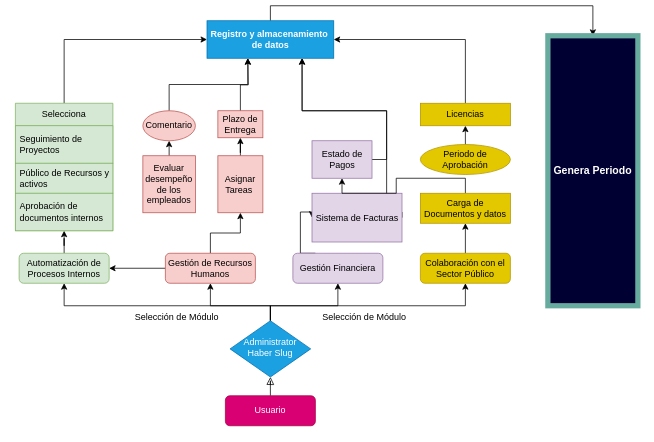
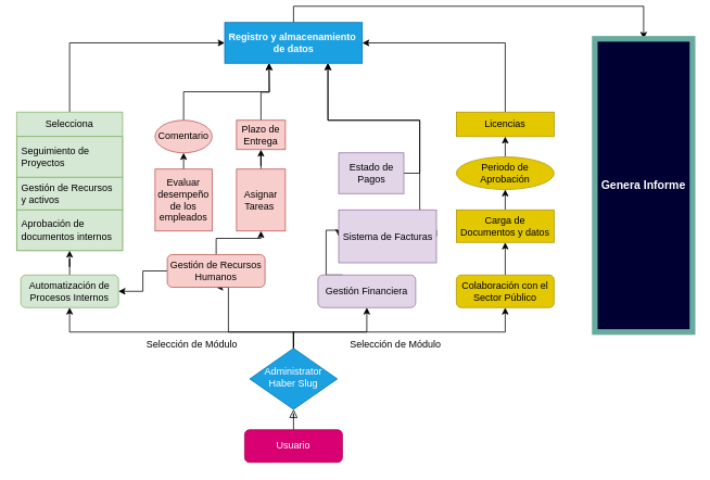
  <mxCell id="0" />
  <mxCell id="1" parent="0" />
  <mxCell id="2" value="" style="rounded=0;html=1;jettySize=auto;orthogonalLoop=1;fontSize=11;endArrow=block;endFill=0;endSize=8;strokeWidth=1;shadow=0;labelBackgroundColor=none;edgeStyle=orthogonalEdgeStyle;" parent="1" source="3" target="8" edge="1"><mxGeometry relative="1" as="geometry" /></mxCell>
  <mxCell id="3" value="Usuario" style="rounded=1;whiteSpace=wrap;html=1;fontSize=12;glass=0;strokeWidth=1;shadow=0;fillColor=#d80073;strokeColor=#A50040;fontColor=#ffffff;" parent="1" vertex="1"><mxGeometry x="300" y="520" width="120" height="40" as="geometry" /></mxCell>
  <mxCell id="4" style="edgeStyle=orthogonalEdgeStyle;rounded=0;orthogonalLoop=1;jettySize=auto;html=1;entryX=0.5;entryY=1;entryDx=0;entryDy=0;" edge="1" parent="1" source="8" target="10"><mxGeometry relative="1" as="geometry"><Array as="points"><mxPoint x="360" y="400" /><mxPoint x="85" y="400" /></Array></mxGeometry></mxCell>
  <mxCell id="5" style="edgeStyle=orthogonalEdgeStyle;rounded=0;orthogonalLoop=1;jettySize=auto;html=1;exitX=0.5;exitY=0;exitDx=0;exitDy=0;entryX=0.5;entryY=1;entryDx=0;entryDy=0;" edge="1" parent="1" source="8" target="17"><mxGeometry relative="1" as="geometry"><Array as="points"><mxPoint x="360" y="400" /><mxPoint x="620" y="400" /></Array></mxGeometry></mxCell>
  <mxCell id="6" style="edgeStyle=orthogonalEdgeStyle;rounded=0;orthogonalLoop=1;jettySize=auto;html=1;exitX=0.5;exitY=0;exitDx=0;exitDy=0;entryX=0.5;entryY=1;entryDx=0;entryDy=0;" edge="1" parent="1" source="8" target="13"><mxGeometry relative="1" as="geometry"><Array as="points"><mxPoint x="360" y="400" /><mxPoint x="280" y="400" /></Array></mxGeometry></mxCell>
  <mxCell id="7" style="edgeStyle=orthogonalEdgeStyle;rounded=0;orthogonalLoop=1;jettySize=auto;html=1;exitX=0.5;exitY=0;exitDx=0;exitDy=0;entryX=0.5;entryY=1;entryDx=0;entryDy=0;" edge="1" parent="1" source="8" target="15"><mxGeometry relative="1" as="geometry"><Array as="points"><mxPoint x="360" y="400" /><mxPoint x="450" y="400" /></Array></mxGeometry></mxCell>
  <mxCell id="8" value="Administrator Haber Slug" style="rhombus;whiteSpace=wrap;html=1;shadow=0;fontFamily=Helvetica;fontSize=12;align=center;strokeWidth=1;spacing=6;spacingTop=-4;fillColor=#1ba1e2;fontColor=#ffffff;strokeColor=#006EAF;" parent="1" vertex="1"><mxGeometry x="306.25" y="420" width="107.5" height="75" as="geometry" /></mxCell>
  <mxCell id="9" value="" style="edgeStyle=orthogonalEdgeStyle;rounded=0;orthogonalLoop=1;jettySize=auto;html=1;entryX=0.5;entryY=1;entryDx=0;entryDy=0;entryPerimeter=0;" edge="1" parent="1" source="10" target="32"><mxGeometry relative="1" as="geometry"><mxPoint x="85" y="310" as="targetPoint" /></mxGeometry></mxCell>
  <mxCell id="10" value="Automatización de Procesos Internos" style="rounded=1;whiteSpace=wrap;html=1;fontSize=12;glass=0;strokeWidth=1;shadow=0;fillColor=#d5e8d4;strokeColor=#82b366;" parent="1" vertex="1"><mxGeometry x="25" y="330" width="120" height="40" as="geometry" /></mxCell>
  <mxCell id="11" value="" style="edgeStyle=orthogonalEdgeStyle;rounded=0;orthogonalLoop=1;jettySize=auto;html=1;" edge="1" parent="1" source="13" target="10"><mxGeometry relative="1" as="geometry" /></mxCell>
  <mxCell id="12" style="edgeStyle=orthogonalEdgeStyle;rounded=0;orthogonalLoop=1;jettySize=auto;html=1;exitX=0.5;exitY=0;exitDx=0;exitDy=0;entryX=0.5;entryY=1;entryDx=0;entryDy=0;" edge="1" parent="1" source="13" target="23"><mxGeometry relative="1" as="geometry" /></mxCell>
- <mxCell id="13" value="Gestión de Recursos Humanos" style="rounded=1;whiteSpace=wrap;html=1;fontSize=12;glass=0;strokeWidth=1;shadow=0;fillColor=#f8cecc;strokeColor=#b85450;" vertex="1" parent="1"><mxGeometry x="220" y="330" width="120" height="40" as="geometry" /></mxCell>
+ <mxCell id="13" value="Gestión de Recursos Humanos" style="rounded=1;whiteSpace=wrap;html=1;fontSize=12;glass=0;strokeWidth=1;shadow=0;fillColor=#f8cecc;strokeColor=#b85450;" vertex="1" parent="1"><mxGeometry x="205" y="305" width="120" height="40" as="geometry" /></mxCell>
  <mxCell id="14" style="edgeStyle=orthogonalEdgeStyle;rounded=0;orthogonalLoop=1;jettySize=auto;html=1;exitX=0.25;exitY=0;exitDx=0;exitDy=0;entryX=0;entryY=0.5;entryDx=0;entryDy=0;" edge="1" parent="1" source="15" target="36"><mxGeometry relative="1" as="geometry"><Array as="points"><mxPoint x="400" y="330" /><mxPoint x="400" y="275" /></Array></mxGeometry></mxCell>
  <mxCell id="15" value="Gestión Financiera" style="rounded=1;whiteSpace=wrap;html=1;fontSize=12;glass=0;strokeWidth=1;shadow=0;fillColor=#e1d5e7;strokeColor=#9673a6;" vertex="1" parent="1"><mxGeometry x="390" y="330" width="120" height="40" as="geometry" /></mxCell>
  <mxCell id="16" style="edgeStyle=orthogonalEdgeStyle;rounded=0;orthogonalLoop=1;jettySize=auto;html=1;exitX=0.5;exitY=0;exitDx=0;exitDy=0;entryX=0.5;entryY=1;entryDx=0;entryDy=0;" edge="1" parent="1" source="17" target="40"><mxGeometry relative="1" as="geometry" /></mxCell>
  <mxCell id="17" value="Colaboración con el Sector Público" style="rounded=1;whiteSpace=wrap;html=1;fontSize=12;glass=0;strokeWidth=1;shadow=0;fillColor=#e3c800;strokeColor=#B09500;fontColor=#000000;" vertex="1" parent="1"><mxGeometry x="560" y="330" width="120" height="40" as="geometry" /></mxCell>
  <mxCell id="18" value="Selección de Módulo" style="text;html=1;align=center;verticalAlign=middle;resizable=0;points=[];autosize=1;strokeColor=none;fillColor=none;" vertex="1" parent="1"><mxGeometry x="170" y="400" width="130" height="30" as="geometry" /></mxCell>
  <mxCell id="19" value="Selección de Módulo" style="text;html=1;align=center;verticalAlign=middle;resizable=0;points=[];autosize=1;strokeColor=none;fillColor=none;" vertex="1" parent="1"><mxGeometry x="420" y="400" width="130" height="30" as="geometry" /></mxCell>
  <mxCell id="20" style="edgeStyle=orthogonalEdgeStyle;rounded=0;orthogonalLoop=1;jettySize=auto;html=1;exitX=0.5;exitY=0;exitDx=0;exitDy=0;entryX=0.5;entryY=1;entryDx=0;entryDy=0;" edge="1" parent="1" source="21" target="25"><mxGeometry relative="1" as="geometry" /></mxCell>
  <mxCell id="21" value="Evaluar desempeño de los empleados" style="rounded=0;whiteSpace=wrap;html=1;fillColor=#f8cecc;strokeColor=#b85450;" vertex="1" parent="1"><mxGeometry x="190" y="200" width="70" height="76" as="geometry" /></mxCell>
  <mxCell id="22" value="" style="edgeStyle=orthogonalEdgeStyle;rounded=0;orthogonalLoop=1;jettySize=auto;html=1;" edge="1" parent="1" source="23" target="27"><mxGeometry relative="1" as="geometry" /></mxCell>
  <mxCell id="23" value="Asignar Tareas&amp;nbsp;" style="rounded=0;whiteSpace=wrap;html=1;fillColor=#f8cecc;strokeColor=#b85450;" vertex="1" parent="1"><mxGeometry x="290" y="200" width="60" height="76" as="geometry" /></mxCell>
  <mxCell id="24" style="edgeStyle=orthogonalEdgeStyle;rounded=0;orthogonalLoop=1;jettySize=auto;html=1;exitX=0.5;exitY=0;exitDx=0;exitDy=0;entryX=0.322;entryY=1;entryDx=0;entryDy=0;entryPerimeter=0;" edge="1" parent="1" source="25" target="34"><mxGeometry relative="1" as="geometry" /></mxCell>
  <mxCell id="25" value="Comentario" style="ellipse;whiteSpace=wrap;html=1;fillColor=#f8cecc;strokeColor=#b85450;" vertex="1" parent="1"><mxGeometry x="190" y="140" width="70" height="40" as="geometry" /></mxCell>
  <mxCell id="26" style="edgeStyle=orthogonalEdgeStyle;rounded=0;orthogonalLoop=1;jettySize=auto;html=1;exitX=0.5;exitY=0;exitDx=0;exitDy=0;" edge="1" parent="1" source="27"><mxGeometry relative="1" as="geometry"><mxPoint x="330" y="70" as="targetPoint" /></mxGeometry></mxCell>
  <mxCell id="27" value="Plazo de Entrega" style="rounded=0;whiteSpace=wrap;html=1;fillColor=#f8cecc;strokeColor=#b85450;" vertex="1" parent="1"><mxGeometry x="290" y="140" width="60" height="36" as="geometry" /></mxCell>
  <mxCell id="28" style="edgeStyle=orthogonalEdgeStyle;rounded=0;orthogonalLoop=1;jettySize=auto;html=1;entryX=0;entryY=0.5;entryDx=0;entryDy=0;" edge="1" parent="1" source="29" target="34"><mxGeometry relative="1" as="geometry"><Array as="points"><mxPoint x="85" y="45" /></Array></mxGeometry></mxCell>
  <mxCell id="29" value="Selecciona" style="swimlane;fontStyle=0;childLayout=stackLayout;horizontal=1;startSize=30;horizontalStack=0;resizeParent=1;resizeParentMax=0;resizeLast=0;collapsible=1;marginBottom=0;whiteSpace=wrap;html=1;fillColor=#d5e8d4;strokeColor=#82b366;" vertex="1" parent="1"><mxGeometry x="20" y="130" width="130" height="170" as="geometry" /></mxCell>
  <mxCell id="30" value="Seguimiento de Proyectos" style="text;strokeColor=#82b366;fillColor=#d5e8d4;align=left;verticalAlign=middle;spacingLeft=4;spacingRight=4;overflow=hidden;points=[[0,0.5],[1,0.5]];portConstraint=eastwest;rotatable=0;whiteSpace=wrap;html=1;" vertex="1" parent="29"><mxGeometry y="30" width="130" height="50" as="geometry" /></mxCell>
- <mxCell id="31" value="Público de Recursos y activos" style="text;strokeColor=#82b366;fillColor=#d5e8d4;align=left;verticalAlign=middle;spacingLeft=4;spacingRight=4;overflow=hidden;points=[[0,0.5],[1,0.5]];portConstraint=eastwest;rotatable=0;whiteSpace=wrap;html=1;" vertex="1" parent="29"><mxGeometry y="80" width="130" height="40" as="geometry" /></mxCell>
+ <mxCell id="31" value="Gestión de Recursos y activos" style="text;strokeColor=#82b366;fillColor=#d5e8d4;align=left;verticalAlign=middle;spacingLeft=4;spacingRight=4;overflow=hidden;points=[[0,0.5],[1,0.5]];portConstraint=eastwest;rotatable=0;whiteSpace=wrap;html=1;" vertex="1" parent="29"><mxGeometry y="80" width="130" height="40" as="geometry" /></mxCell>
  <mxCell id="32" value="Aprobación de documentos internos" style="text;strokeColor=#82b366;fillColor=#d5e8d4;align=left;verticalAlign=middle;spacingLeft=4;spacingRight=4;overflow=hidden;points=[[0,0.5],[1,0.5]];portConstraint=eastwest;rotatable=0;whiteSpace=wrap;html=1;" vertex="1" parent="29"><mxGeometry y="120" width="130" height="50" as="geometry" /></mxCell>
  <mxCell id="33" style="edgeStyle=orthogonalEdgeStyle;rounded=0;orthogonalLoop=1;jettySize=auto;html=1;exitX=0.5;exitY=0;exitDx=0;exitDy=0;entryX=0.5;entryY=0;entryDx=0;entryDy=0;" edge="1" parent="1" source="34" target="45"><mxGeometry relative="1" as="geometry" /></mxCell>
  <mxCell id="34" value="Registro y almacenamiento&amp;nbsp; de datos" style="rounded=0;whiteSpace=wrap;html=1;fontStyle=1;fillColor=#1ba1e2;fontColor=#ffffff;strokeColor=#006EAF;" vertex="1" parent="1"><mxGeometry x="275.5" y="20" width="169" height="50" as="geometry" /></mxCell>
  <mxCell id="35" style="edgeStyle=orthogonalEdgeStyle;rounded=0;orthogonalLoop=1;jettySize=auto;html=1;exitX=1;exitY=0.5;exitDx=0;exitDy=0;entryX=0.75;entryY=1;entryDx=0;entryDy=0;" edge="1" parent="1" source="36" target="34"><mxGeometry relative="1" as="geometry"><Array as="points"><mxPoint x="515" y="275" /><mxPoint x="515" y="140" /><mxPoint x="402" y="140" /></Array></mxGeometry></mxCell>
  <mxCell id="36" value="Sistema de Facturas" style="rounded=0;whiteSpace=wrap;html=1;fillColor=#e1d5e7;strokeColor=#9673a6;" vertex="1" parent="1"><mxGeometry x="415.5" y="250" width="120" height="65" as="geometry" /></mxCell>
  <mxCell id="37" style="edgeStyle=orthogonalEdgeStyle;rounded=0;orthogonalLoop=1;jettySize=auto;html=1;exitX=1;exitY=0.5;exitDx=0;exitDy=0;entryX=0.75;entryY=1;entryDx=0;entryDy=0;" edge="1" parent="1" source="38" target="34"><mxGeometry relative="1" as="geometry"><Array as="points"><mxPoint x="515" y="205" /><mxPoint x="515" y="140" /><mxPoint x="402" y="140" /></Array></mxGeometry></mxCell>
  <mxCell id="38" value="Estado de Pagos" style="rounded=0;whiteSpace=wrap;html=1;fillColor=#e1d5e7;strokeColor=#9673a6;" vertex="1" parent="1"><mxGeometry x="415.5" y="180" width="80" height="50" as="geometry" /></mxCell>
- <mxCell id="39" style="edgeStyle=orthogonalEdgeStyle;rounded=0;orthogonalLoop=1;jettySize=auto;html=1;exitX=0.5;exitY=0;exitDx=0;exitDy=0;" edge="1" parent="1" source="40" target="38"><mxGeometry relative="1" as="geometry" /></mxCell>
+ <mxCell id="39" style="edgeStyle=orthogonalEdgeStyle;rounded=0;orthogonalLoop=1;jettySize=auto;html=1;exitX=0.5;exitY=0;exitDx=0;exitDy=0;entryX=0.5;entryY=1;entryDx=0;entryDy=0;" edge="1" parent="1" source="40" target="42"><mxGeometry relative="1" as="geometry" /></mxCell>
  <mxCell id="40" value="Carga de Documentos y datos" style="rounded=0;whiteSpace=wrap;html=1;fillColor=#e3c800;fontColor=#000000;strokeColor=#B09500;" vertex="1" parent="1"><mxGeometry x="560" y="250" width="120" height="40" as="geometry" /></mxCell>
  <mxCell id="41" style="edgeStyle=orthogonalEdgeStyle;rounded=0;orthogonalLoop=1;jettySize=auto;html=1;exitX=0.5;exitY=0;exitDx=0;exitDy=0;entryX=0.5;entryY=1;entryDx=0;entryDy=0;" edge="1" parent="1" source="42" target="44"><mxGeometry relative="1" as="geometry" /></mxCell>
  <mxCell id="42" value="Periodo de Aprobación" style="ellipse;whiteSpace=wrap;html=1;fillColor=#e3c800;fontColor=#000000;strokeColor=#B09500;" vertex="1" parent="1"><mxGeometry x="560" y="185" width="120" height="40" as="geometry" /></mxCell>
  <mxCell id="43" style="edgeStyle=orthogonalEdgeStyle;rounded=0;orthogonalLoop=1;jettySize=auto;html=1;entryX=1;entryY=0.5;entryDx=0;entryDy=0;" edge="1" parent="1" source="44" target="34"><mxGeometry relative="1" as="geometry"><Array as="points"><mxPoint x="620" y="45" /></Array></mxGeometry></mxCell>
  <mxCell id="44" value="Licencias" style="rounded=0;whiteSpace=wrap;html=1;fillColor=#e3c800;fontColor=#000000;strokeColor=#B09500;" vertex="1" parent="1"><mxGeometry x="560" y="130" width="120" height="30" as="geometry" /></mxCell>
- <mxCell id="45" value="Genera Periodo" style="rounded=0;whiteSpace=wrap;html=1;fillColor=#000033;fontColor=#ffffff;strokeColor=#67AB9F;strokeWidth=7;fontStyle=1;fontSize=14;" vertex="1" parent="1"><mxGeometry x="730" y="40" width="120" height="360" as="geometry" /></mxCell>
+ <mxCell id="45" value="Genera Informe" style="rounded=0;whiteSpace=wrap;html=1;fillColor=#000033;fontColor=#ffffff;strokeColor=#67AB9F;strokeWidth=7;fontStyle=1;fontSize=14;" vertex="1" parent="1"><mxGeometry x="730" y="40" width="120" height="360" as="geometry" /></mxCell>
